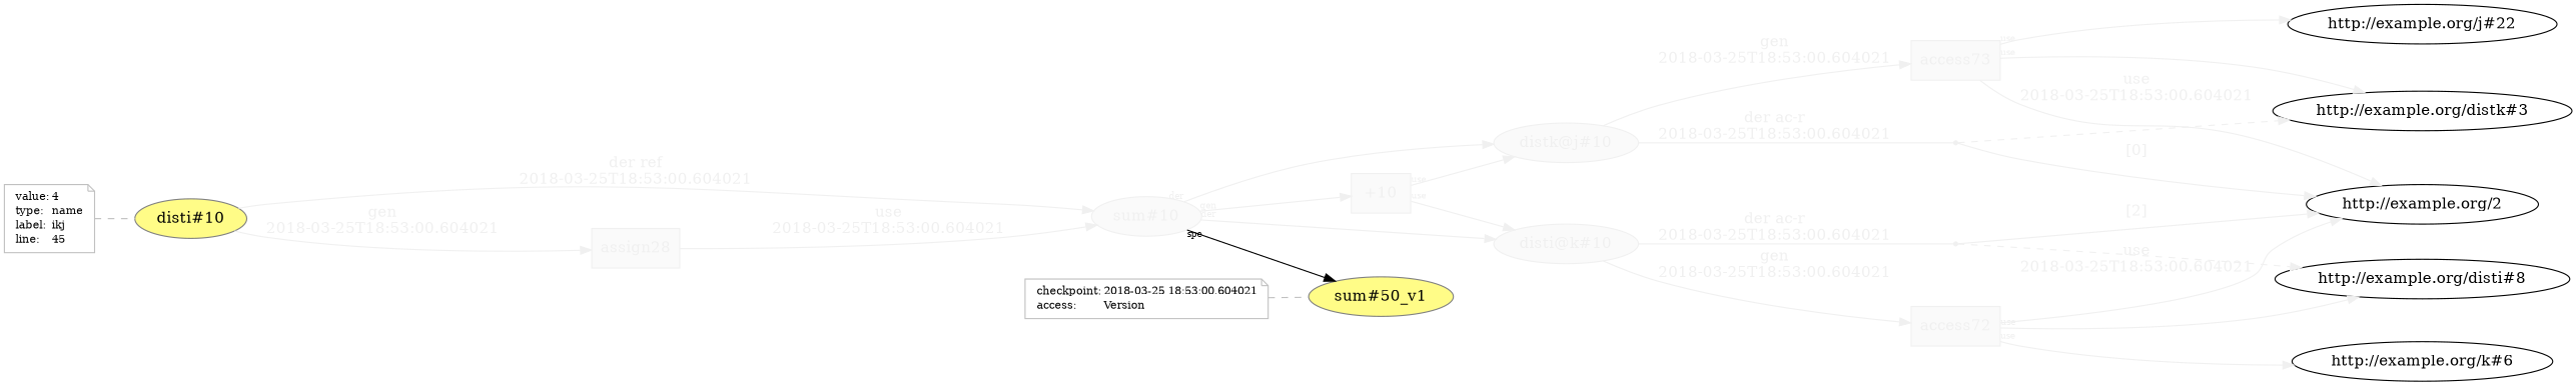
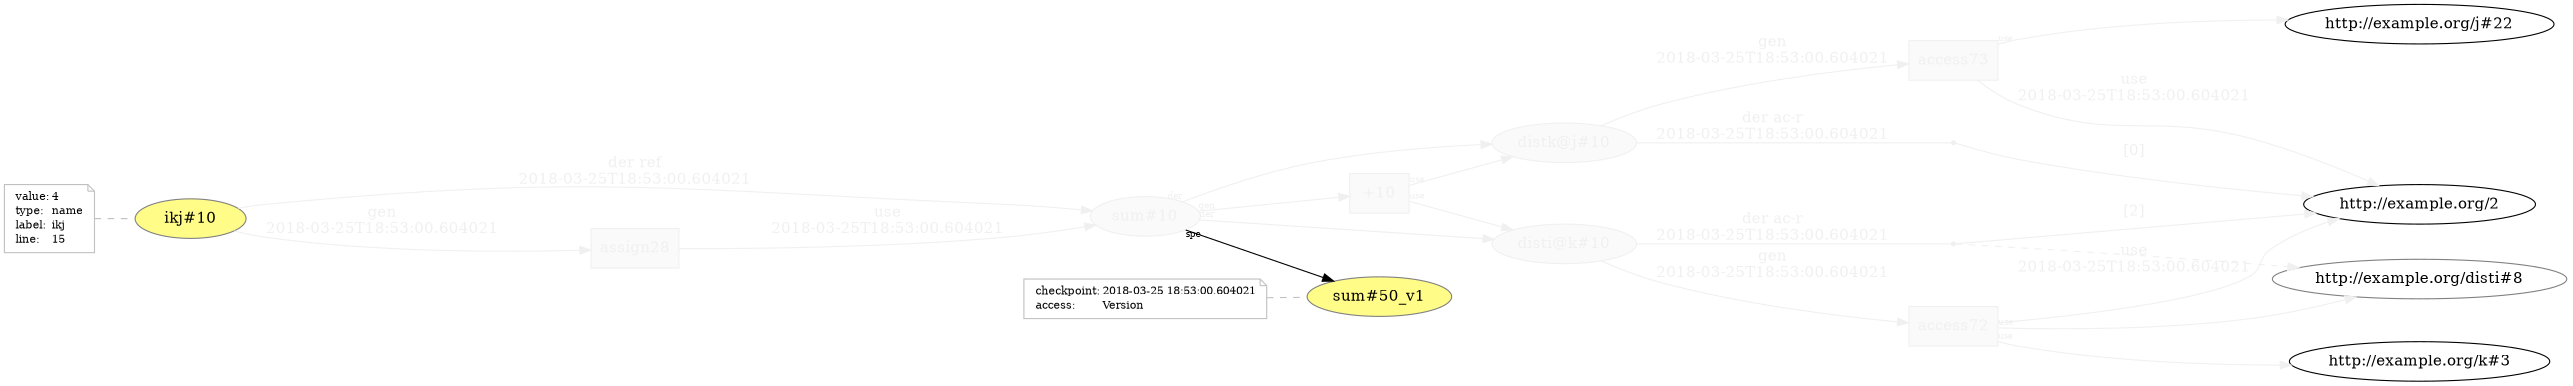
  digraph {
    rankdir=LR
    node [color="#F0F0F0" fontcolor="#F0F0F0"]
    edge [color="#F0F0F0" fontcolor="#F0F0F0" rotation=20]
    n1 [fillcolor="#FAFAFA" label="disti@k#10" style=filled]
    n2 [fillcolor="#FAFAFA" label=access72 shape=polygon sides=4 style=filled]
    bn0 [shape=point]
-   "http://example.org/disti#8" [color="" fontcolor=""]
+   "http://example.org/disti#8" [color="#808080" fontcolor=""]
    "http://example.org/2" [color="" fontcolor=""]
-   "http://example.org/k#3" [label="http://example.org/k#6" color="" fontcolor=""]
+   "http://example.org/k#3" [color="" fontcolor=""]
    n7 [fillcolor="#FAFAFA" label="distk@j#10" style=filled]
    n8 [fillcolor="#FAFAFA" label=access73 shape=polygon sides=4 style=filled]
    bn1 [shape=point]
-   "http://example.org/distk#3" [color="" fontcolor=""]
    "http://example.org/j#22" [color="" fontcolor=""]
    n12 [fillcolor="#FAFAFA" label="sum#10" style=filled]
    n13 [color="#808080" fillcolor="#FFFC87" label="sum#50_v1" style=filled fontcolor=""]
    n14 [fillcolor="#FAFAFA" label="+10" shape=polygon sides=4 style=filled]
    n15 [color=gray fontcolor=black fontsize=10 label=<<TABLE cellpadding="0" border="0"> 	<TR> 	    <TD align="left">checkpoint:</TD> 	    <TD align="left">2018-03-25 18:53:00.604021</TD> 	</TR> 	<TR> 	    <TD align="left">access:</TD> 	    <TD align="left">Version</TD> 	</TR> </TABLE>> shape=note]
-   n16 [color="#808080" fillcolor="#FFFC87" label="disti#10" style=filled fontcolor=""]
+   n16 [color="#808080" fillcolor="#FFFC87" label="ikj#10" style=filled fontcolor=""]
    n17 [fillcolor="#FAFAFA" label=assign28 shape=polygon sides=4 style=filled]
-   n18 [color=gray fontcolor=black fontsize=10 label=<<TABLE cellpadding="0" border="0"> 	<TR> 	    <TD align="left">value:</TD> 	    <TD align="left">4</TD> 	</TR> 	<TR> 	    <TD align="left">type:</TD> 	    <TD align="left">name</TD> 	</TR> 	<TR> 	    <TD align="left">label:</TD> 	    <TD align="left">ikj</TD> 	</TR> 	<TR> 	    <TD align="left">line:</TD> 	    <TD align="left">45</TD> 	</TR> </TABLE>> shape=note]
+   n18 [color=gray fontcolor=black fontsize=10 label=<<TABLE cellpadding="0" border="0"> 	<TR> 	    <TD align="left">value:</TD> 	    <TD align="left">4</TD> 	</TR> 	<TR> 	    <TD align="left">type:</TD> 	    <TD align="left">name</TD> 	</TR> 	<TR> 	    <TD align="left">label:</TD> 	    <TD align="left">ikj</TD> 	</TR> 	<TR> 	    <TD align="left">line:</TD> 	    <TD align="left">15</TD> 	</TR> </TABLE>> shape=note]
    n1 -> n2 [angle=60.0 distance=1.5 fontsize=14 label="gen\n2018-03-25T18:53:00.604021"]
    n1 -> bn0 [angle=60.0 arrowhead=none distance=1.5 fontsize=14 label="der ac-r\n2018-03-25T18:53:00.604021"]
    n2 -> "http://example.org/disti#8" [labelangle=60.0 labeldistance=1.5 labelfontsize=8 taillabel=use]
    n2 -> "http://example.org/2" [angle=60.0 distance=1.5 fontsize=14 label="use\n2018-03-25T18:53:00.604021"]
    n2 -> "http://example.org/k#3" [labelangle=60.0 labeldistance=1.5 labelfontsize=8 taillabel=use]
    bn0 -> "http://example.org/disti#8" [style=dashed rotation=""]
    bn0 -> "http://example.org/2" [angle=60.0 distance=1.5 fontsize=14 label="[2]"]
    n7 -> n8 [angle=60.0 distance=1.5 fontsize=14 label="gen\n2018-03-25T18:53:00.604021"]
    n7 -> bn1 [angle=60.0 arrowhead=none distance=1.5 fontsize=14 label="der ac-r\n2018-03-25T18:53:00.604021"]
    n8 -> "http://example.org/2" [angle=60.0 distance=1.5 fontsize=14 label="use\n2018-03-25T18:53:00.604021"]
-   n8 -> "http://example.org/distk#3" [labelangle=60.0 labeldistance=1.5 labelfontsize=8 taillabel=use]
    n8 -> "http://example.org/j#22" [labelangle=60.0 labeldistance=1.5 labelfontsize=8 taillabel=use]
    bn1 -> "http://example.org/2" [angle=60.0 distance=1.5 fontsize=14 label="[0]"]
-   bn1 -> "http://example.org/distk#3" [style=dashed rotation=""]
    n12 -> n1 [labelangle=60.0 labeldistance=1.5 labelfontsize=8 taillabel=der]
    n12 -> n7 [labelangle=60.0 labeldistance=1.5 labelfontsize=8 taillabel=der]
    n12 -> n13 [labelangle=60.0 labeldistance=1.5 labelfontsize=8 taillabel=spe color="" fontcolor=""]
    n12 -> n14 [labelangle=60.0 labeldistance=1.5 labelfontsize=8 taillabel=gen]
    n14 -> n1 [labelangle=60.0 labeldistance=1.5 labelfontsize=8 taillabel=use]
    n14 -> n7 [labelangle=60.0 labeldistance=1.5 labelfontsize=8 taillabel=use]
    n15 -> n13 [arrowhead=none color=gray style=dashed fontcolor="" rotation=""]
    n16 -> n12 [angle=60.0 distance=1.5 fontsize=14 label="der ref\n2018-03-25T18:53:00.604021"]
    n16 -> n17 [angle=60.0 distance=1.5 fontsize=14 label="gen\n2018-03-25T18:53:00.604021"]
    n17 -> n12 [angle=60.0 distance=1.5 fontsize=14 label="use\n2018-03-25T18:53:00.604021"]
    n18 -> n16 [arrowhead=none color=gray style=dashed fontcolor="" rotation=""]
  }
